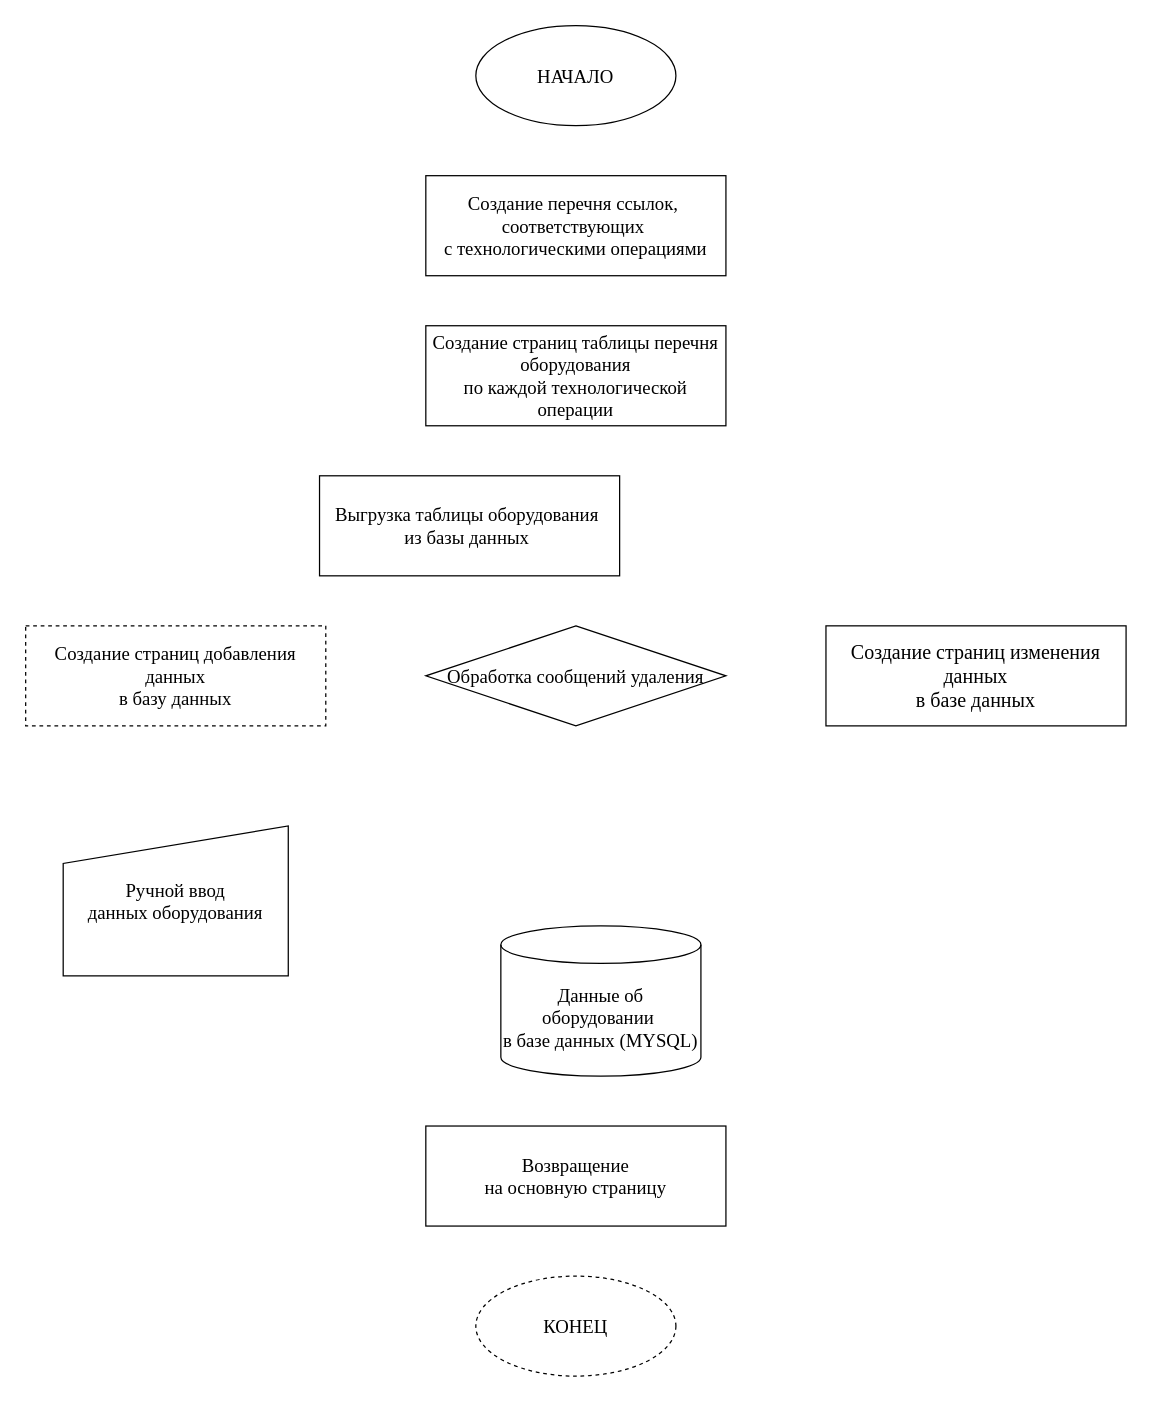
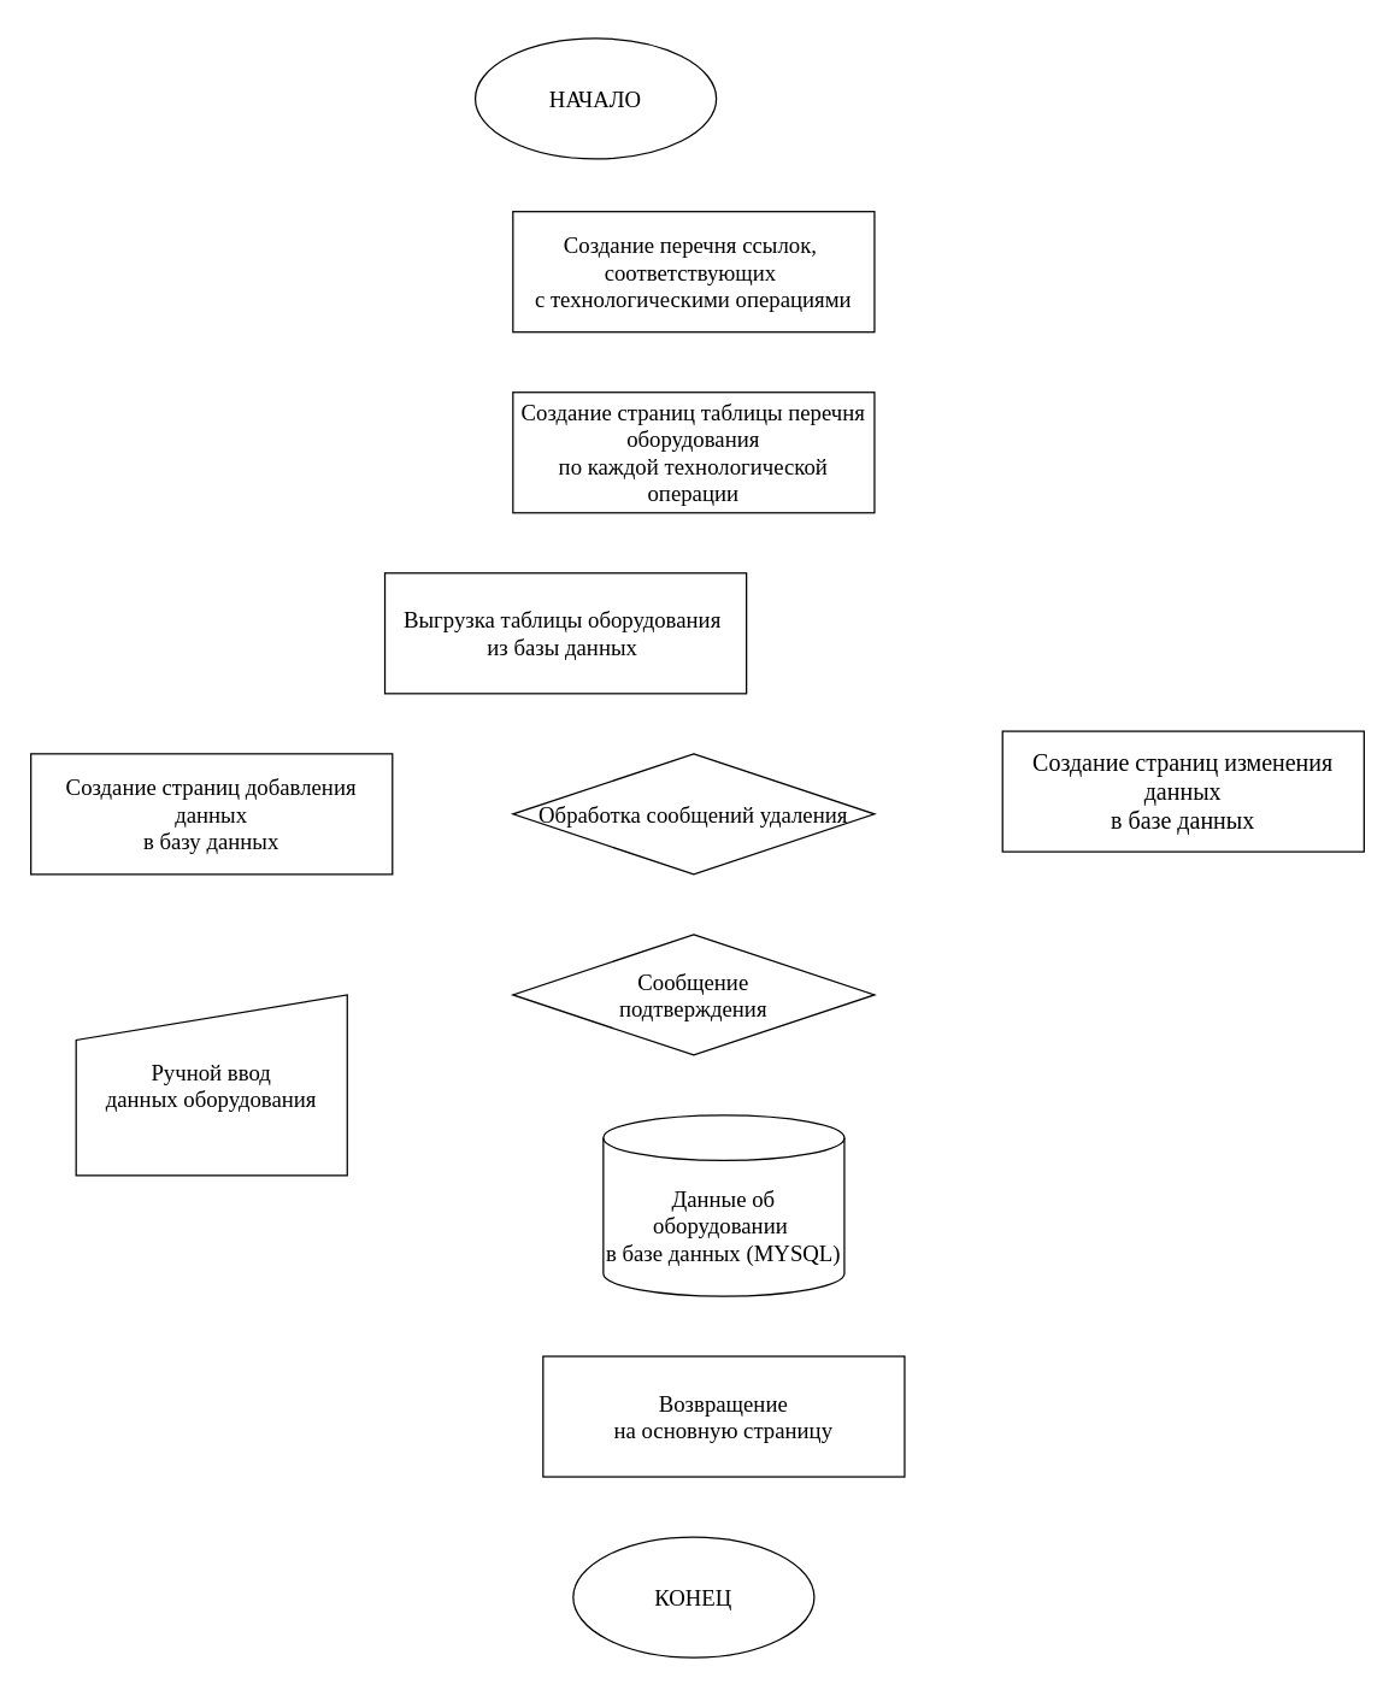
  <mxCell id="0" />
  <mxCell id="1" parent="0" />
- <mxCell id="2" value="НАЧАЛО" style="ellipse;whiteSpace=wrap;html=1;fontSize=15;fontFamily=Tahoma;" vertex="1" parent="1"><mxGeometry x="380" y="20" width="160" height="80" as="geometry" /></mxCell>
+ <mxCell id="2" value="НАЧАЛО" style="ellipse;whiteSpace=wrap;html=1;fontSize=15;fontFamily=Tahoma;" vertex="1" parent="1"><mxGeometry x="315" y="25" width="160" height="80" as="geometry" /></mxCell>
  <mxCell id="3" value="Создание перечня ссылок,&amp;nbsp;&lt;br style=&quot;font-size: 15px;&quot;&gt;соответствующих&amp;nbsp;&lt;br style=&quot;font-size: 15px;&quot;&gt;с технологическими операциями" style="rounded=0;whiteSpace=wrap;html=1;fontSize=15;fontFamily=Tahoma;" vertex="1" parent="1"><mxGeometry x="340" y="140" width="240" height="80" as="geometry" /></mxCell>
  <mxCell id="4" value="Создание страниц таблицы перечня оборудования &lt;br style=&quot;font-size: 15px;&quot;&gt;по каждой технологической операции&lt;br style=&quot;font-size: 15px;&quot;&gt;" style="rounded=0;whiteSpace=wrap;html=1;fontSize=15;fontFamily=Tahoma;" vertex="1" parent="1"><mxGeometry x="340" y="260" width="240" height="80" as="geometry" /></mxCell>
  <mxCell id="5" value="Выгрузка таблицы оборудования&amp;nbsp;&lt;br style=&quot;font-size: 15px;&quot;&gt;из базы данных&amp;nbsp;" style="rounded=0;whiteSpace=wrap;html=1;fontSize=15;fontFamily=Tahoma;" vertex="1" parent="1"><mxGeometry x="255" y="380" width="240" height="80" as="geometry" /></mxCell>
  <mxCell id="6" value="Обработка сообщений удаления" style="rhombus;whiteSpace=wrap;html=1;fontSize=15;fontFamily=Tahoma;" vertex="1" parent="1"><mxGeometry x="340" y="500" width="240" height="80" as="geometry" /></mxCell>
- <mxCell id="7" value="Создание страниц добавления данных&lt;br style=&quot;font-size: 15px;&quot;&gt;в базу данных" style="rounded=0;whiteSpace=wrap;html=1;fontSize=15;fontFamily=Tahoma;dashed=1;" vertex="1" parent="1"><mxGeometry x="20" y="500" width="240" height="80" as="geometry" /></mxCell>
- <mxCell id="8" value="Создание страниц изменения данных&lt;br style=&quot;font-size: 16px;&quot;&gt;в базе данных" style="rounded=0;whiteSpace=wrap;html=1;fontSize=16;fontFamily=Tahoma;" vertex="1" parent="1"><mxGeometry x="660" y="500" width="240" height="80" as="geometry" /></mxCell>
+ <mxCell id="7" value="Создание страниц добавления данных&lt;br style=&quot;font-size: 15px;&quot;&gt;в базу данных" style="rounded=0;whiteSpace=wrap;html=1;fontSize=15;fontFamily=Tahoma;" vertex="1" parent="1"><mxGeometry x="20" y="500" width="240" height="80" as="geometry" /></mxCell>
+ <mxCell id="8" value="Создание страниц изменения данных&lt;br style=&quot;font-size: 16px;&quot;&gt;в базе данных" style="rounded=0;whiteSpace=wrap;html=1;fontSize=16;fontFamily=Tahoma;" vertex="1" parent="1"><mxGeometry x="665" y="485" width="240" height="80" as="geometry" /></mxCell>
+ <mxCell id="9" value="Сообщение&lt;br style=&quot;font-size: 15px;&quot;&gt;подтверждения" style="rhombus;whiteSpace=wrap;html=1;fontSize=15;fontFamily=Tahoma;" vertex="1" parent="1"><mxGeometry x="340" y="620" width="240" height="80" as="geometry" /></mxCell>
  <mxCell id="10" value="Данные об оборудовании&amp;nbsp;&lt;br style=&quot;font-size: 15px;&quot;&gt;в базе данных (MYSQL)" style="shape=cylinder3;whiteSpace=wrap;html=1;boundedLbl=1;backgroundOutline=1;size=15;fontSize=15;fontFamily=Tahoma;" vertex="1" parent="1"><mxGeometry x="400" y="740" width="160" height="120" as="geometry" /></mxCell>
- <mxCell id="11" value="Возвращение &lt;br style=&quot;font-size: 15px;&quot;&gt;на основную страницу" style="rounded=0;whiteSpace=wrap;html=1;fontSize=15;fontFamily=Tahoma;" vertex="1" parent="1"><mxGeometry x="340" y="900" width="240" height="80" as="geometry" /></mxCell>
- <mxCell id="12" value="КОНЕЦ" style="ellipse;whiteSpace=wrap;html=1;fontSize=15;fontFamily=Tahoma;dashed=1;" vertex="1" parent="1"><mxGeometry x="380" y="1020" width="160" height="80" as="geometry" /></mxCell>
+ <mxCell id="11" value="Возвращение &lt;br style=&quot;font-size: 15px;&quot;&gt;на основную страницу" style="rounded=0;whiteSpace=wrap;html=1;fontSize=15;fontFamily=Tahoma;" vertex="1" parent="1"><mxGeometry x="360" y="900" width="240" height="80" as="geometry" /></mxCell>
+ <mxCell id="12" value="КОНЕЦ" style="ellipse;whiteSpace=wrap;html=1;fontSize=15;fontFamily=Tahoma;" vertex="1" parent="1"><mxGeometry x="380" y="1020" width="160" height="80" as="geometry" /></mxCell>
  <mxCell id="13" value="Ручной ввод&lt;br style=&quot;font-size: 15px;&quot;&gt;данных оборудования" style="shape=manualInput;whiteSpace=wrap;html=1;fontFamily=Tahoma;fontSize=15;" vertex="1" parent="1"><mxGeometry x="50" y="660" width="180" height="120" as="geometry" /></mxCell>
